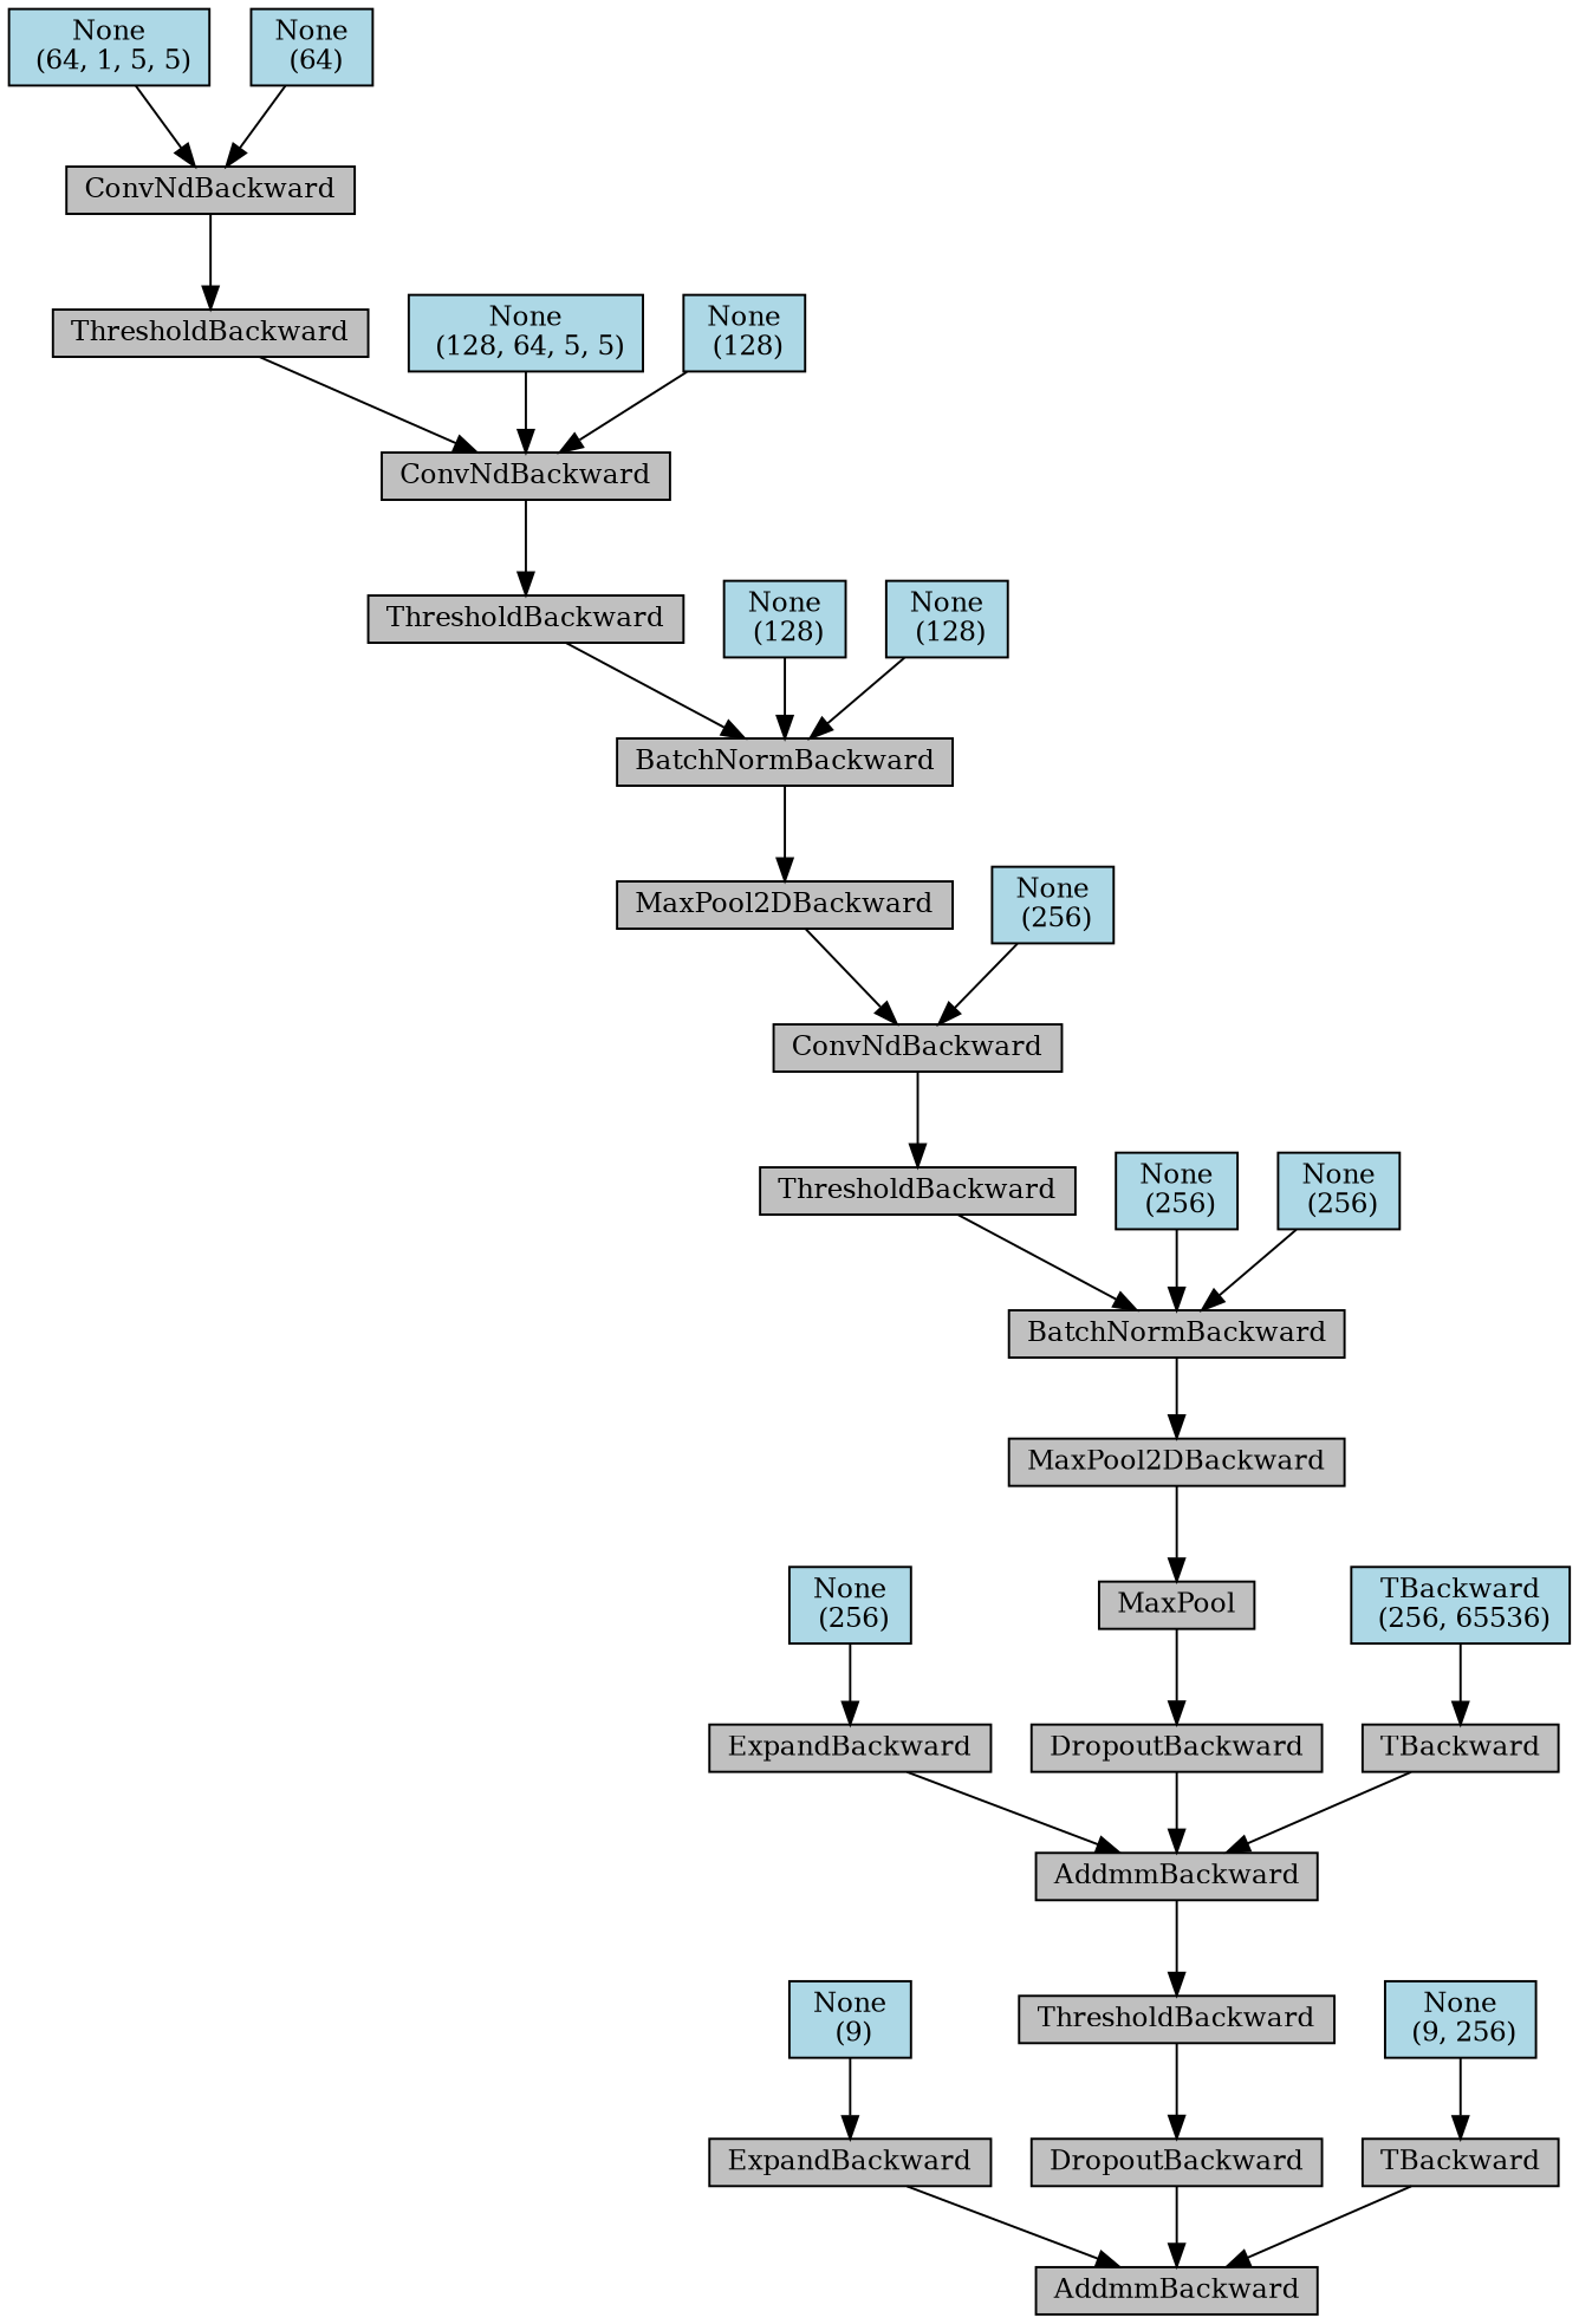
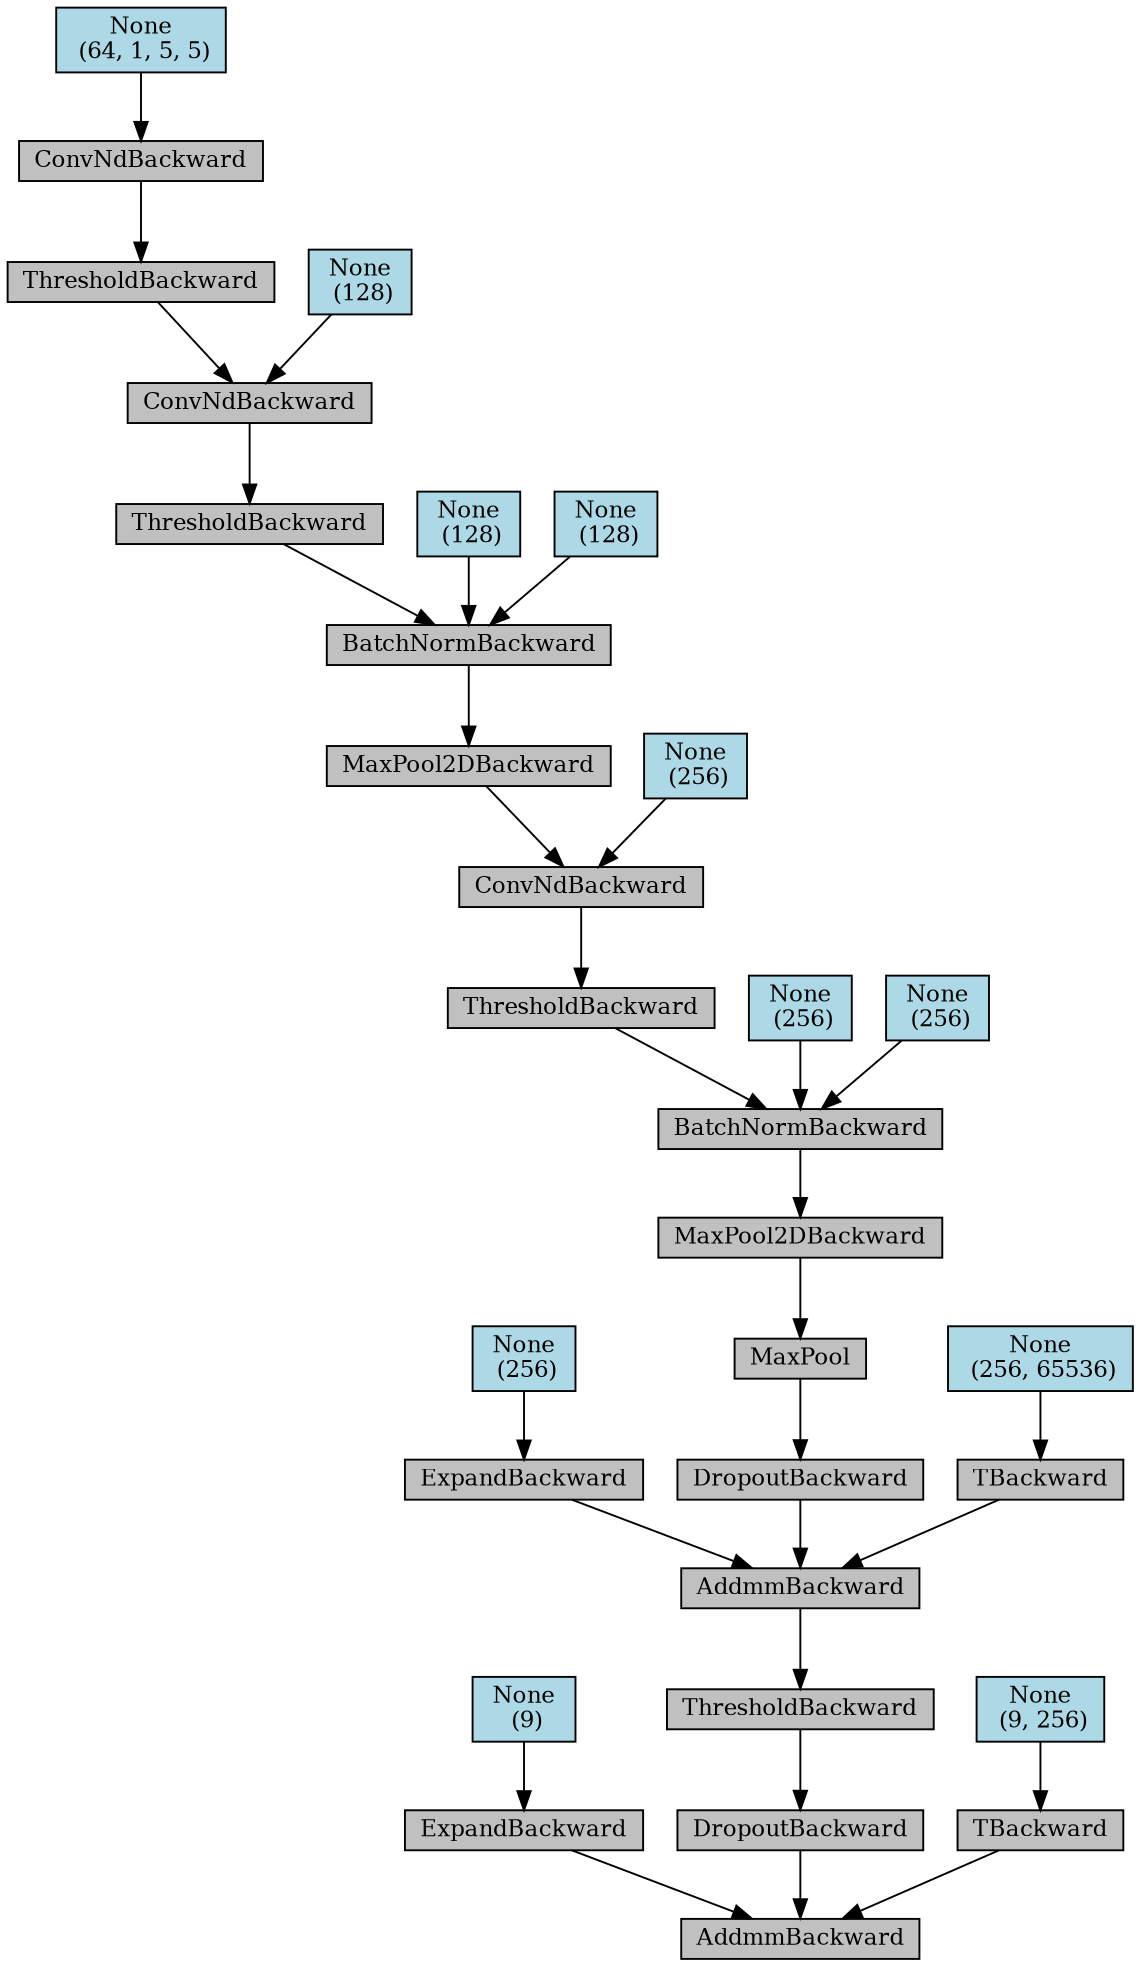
  digraph {
    node [align=center fillcolor=grey fontsize=12 ranksep=0.1 shape=box style=filled]
    n1 [height=0.2 label=AddmmBackward]
    n2 [height=0.2 label=ExpandBackward]
    n3 [fillcolor=lightblue height=0.2 label="None\n (9)"]
    n4 [height=0.2 label=DropoutBackward]
    n5 [height=0.2 label=ThresholdBackward]
    n6 [height=0.2 label=AddmmBackward]
    n7 [height=0.2 label=ExpandBackward]
    n8 [fillcolor=lightblue height=0.2 label="None\n (256)"]
    n9 [height=0.2 label=DropoutBackward]
    n10 [height=0.2 label=MaxPool]
    n11 [height=0.2 label=MaxPool2DBackward]
    n12 [height=0.2 label=BatchNormBackward]
    n13 [height=0.2 label=ThresholdBackward]
    n14 [height=0.2 label=ConvNdBackward]
    n15 [height=0.2 label=MaxPool2DBackward]
    n16 [height=0.2 label=BatchNormBackward]
    n17 [height=0.2 label=ThresholdBackward]
    n18 [height=0.2 label=ConvNdBackward]
    n19 [height=0.2 label=ThresholdBackward]
    n20 [height=0.2 label=ConvNdBackward]
    n21 [fillcolor=lightblue height=0.2 label="None\n (64, 1, 5, 5)"]
-   n22 [fillcolor=lightblue height=0.2 label="None\n (64)"]
-   n23 [fillcolor=lightblue height=0.2 label="None\n (128, 64, 5, 5)"]
    n24 [fillcolor=lightblue height=0.2 label="None\n (128)"]
    n25 [fillcolor=lightblue height=0.2 label="None\n (128)"]
    n26 [fillcolor=lightblue height=0.2 label="None\n (128)"]
    n27 [fillcolor=lightblue height=0.2 label="None\n (256)"]
    n28 [fillcolor=lightblue height=0.2 label="None\n (256)"]
    n29 [fillcolor=lightblue height=0.2 label="None\n (256)"]
    n30 [height=0.2 label=TBackward]
-   n31 [fillcolor=lightblue height=0.2 label="TBackward\n (256, 65536)"]
+   n31 [fillcolor=lightblue height=0.2 label="None\n (256, 65536)"]
    n32 [height=0.2 label=TBackward]
    n33 [fillcolor=lightblue height=0.2 label="None\n (9, 256)"]
    n2 -> n1
    n3 -> n2
    n4 -> n1
    n5 -> n4
    n6 -> n5
    n7 -> n6
    n8 -> n7
    n9 -> n6
    n10 -> n9
    n11 -> n10
    n12 -> n11
    n13 -> n12
    n14 -> n13
    n15 -> n14
    n16 -> n15
    n17 -> n16
    n18 -> n17
    n19 -> n18
    n20 -> n19
    n21 -> n20
-   n22 -> n20
-   n23 -> n18
    n24 -> n18
    n25 -> n16
    n26 -> n16
    n27 -> n14
    n28 -> n12
    n29 -> n12
    n30 -> n6
    n31 -> n30
    n32 -> n1
    n33 -> n32
  }
